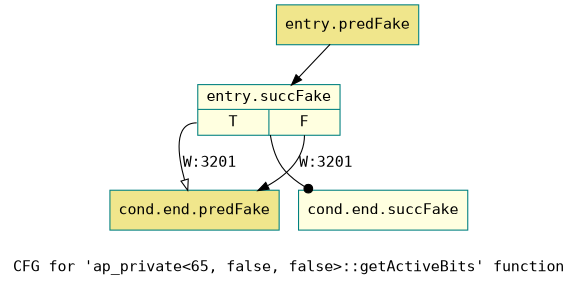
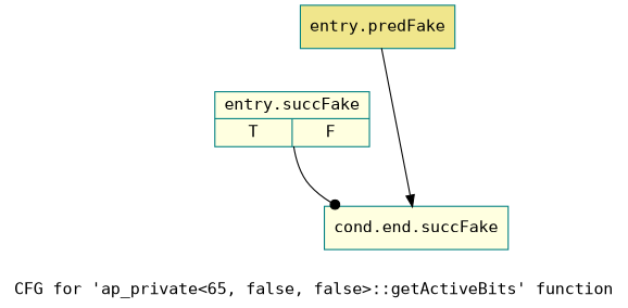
  digraph {
    fontname="DejaVu Sans Mono"
    label="CFG for 'ap_private\<65, false, false\>::getActiveBits' function"
    node [color=teal fillcolor=khaki fontname="DejaVu Sans Mono" shape=record style=filled filename="/tools/Xilinx/Vitis_HLS/2022.1/include/etc/ap_private.h" linenumber=5656]
    edge [arrowhead=normal execusionnum=6400 filename="/tools/Xilinx/Vitis_HLS/2022.1/include/etc/ap_private.h" fontname="DejaVu Sans Mono"]
    n1 [label="{entry.predFake}" filename="" linenumber=""]
    n2 [fillcolor=lightyellow label="{entry.succFake|{<s0>T|<s1>F}}"]
-   n3 [label="{cond.end.predFake}"]
    n4 [fillcolor=lightyellow label="{cond.end.succFake}"]
-   n1 -> n2
-   n2 -> n3 [arrowhead=onormal execusionnum=3200 label="W:3201" tailport=s0]
-   n2 -> n3 [execusionnum=3200 label="W:3201" tailport=s1]
+   n1 -> n4
    n2 -> n4 [arrowhead=dot]
  }
